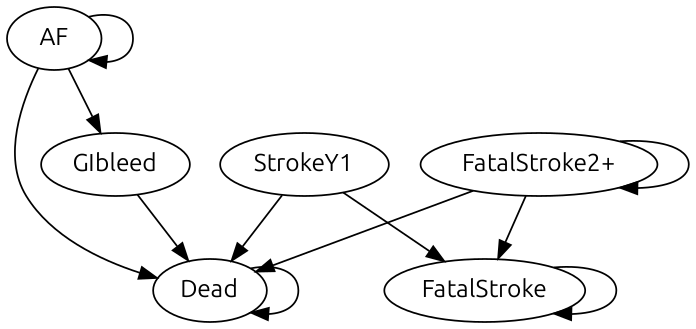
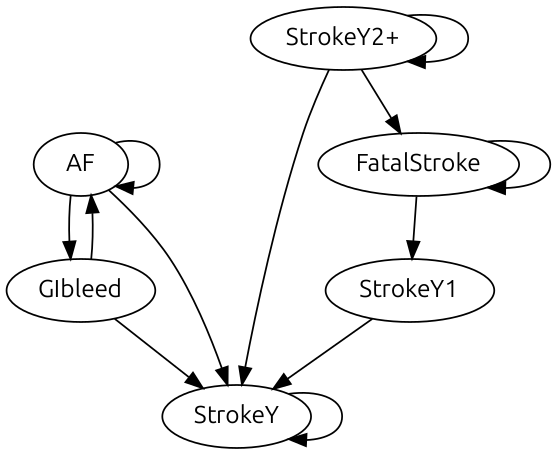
  digraph {
    fontname=Ubuntu
    rankdir=TB
    node [fontname=Ubuntu]
    edge [fontname=Ubuntu]
    AF
    GIbleed
-   Dead
+   Dead [label=StrokeY]
    StrokeY1
    FatalStroke
-   "StrokeY2+" [label="FatalStroke2+"]
+   "StrokeY2+"
    AF -> AF
    AF -> GIbleed
    AF -> Dead
+   GIbleed -> AF
    GIbleed -> Dead
    Dead -> Dead
    StrokeY1 -> Dead
-   StrokeY1 -> FatalStroke
+   FatalStroke -> StrokeY1
    FatalStroke -> FatalStroke
    "StrokeY2+" -> Dead
    "StrokeY2+" -> FatalStroke
    "StrokeY2+" -> "StrokeY2+"
  }
